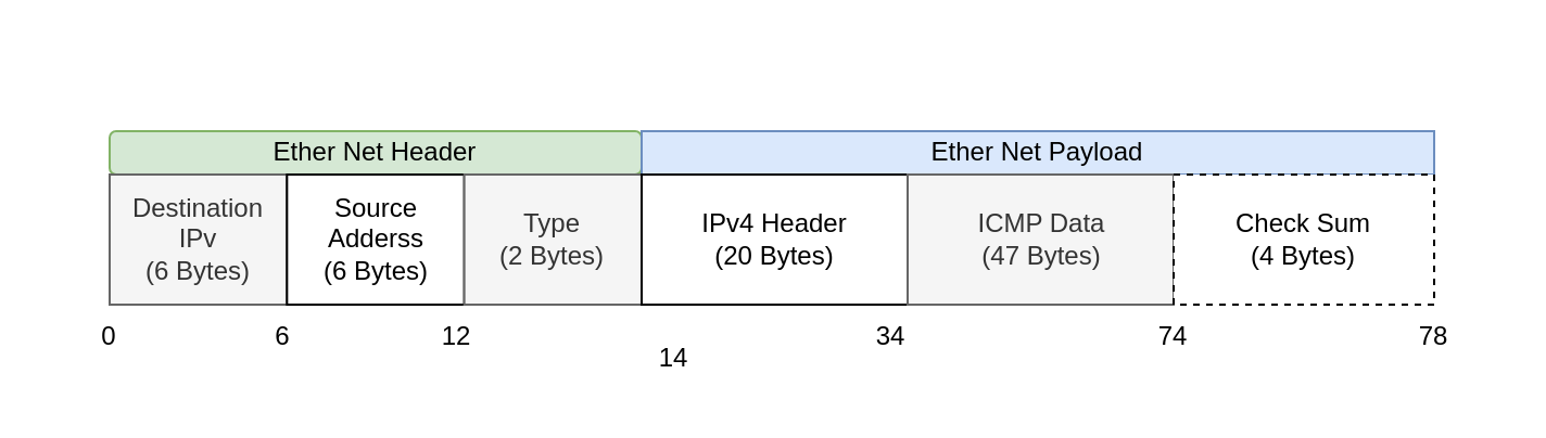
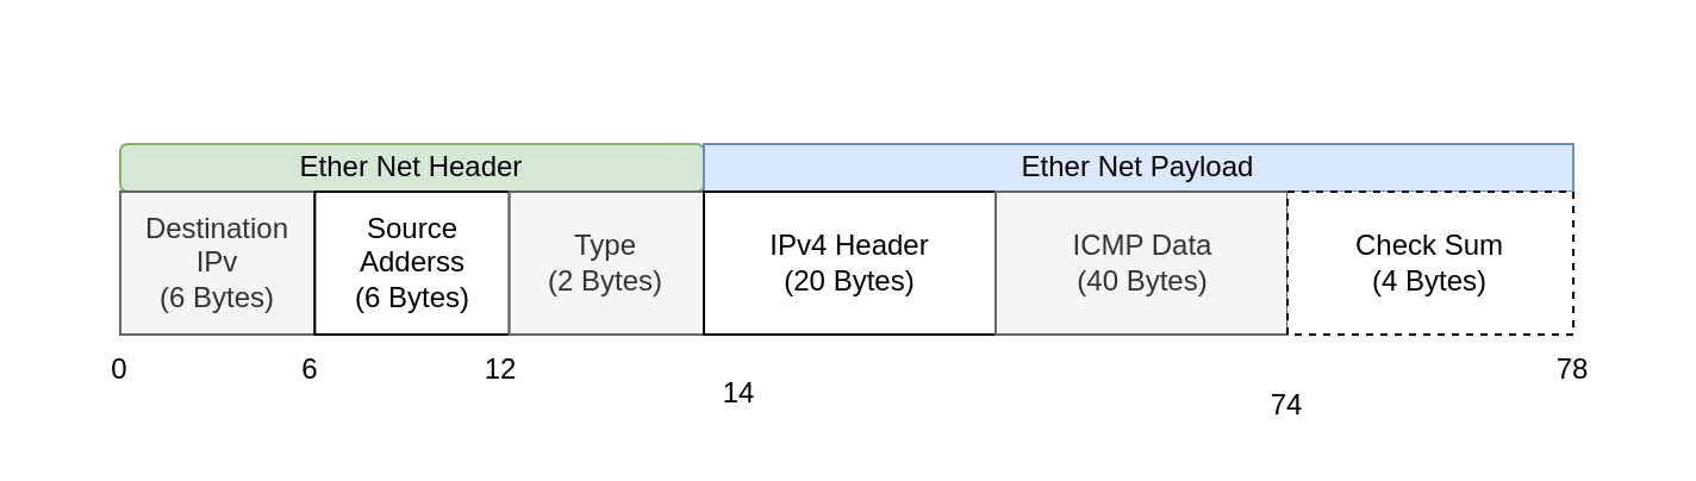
  <mxCell id="0" />
  <mxCell id="1" parent="0" />
  <mxCell id="2" value="" style="group" parent="1" vertex="1" connectable="0"><mxGeometry x="50" y="20" width="610" height="120" as="geometry" /></mxCell>
  <mxCell id="3" value="Ether Net Header" style="whiteSpace=wrap;html=1;fillColor=#d5e8d4;strokeColor=#82b366;rounded=1;" parent="2" vertex="1"><mxGeometry y="40" width="245" height="20" as="geometry" /></mxCell>
  <mxCell id="4" value="Ether Net Payload" style="rounded=0;whiteSpace=wrap;html=1;fillColor=#dae8fc;strokeColor=#6c8ebf;" parent="2" vertex="1"><mxGeometry x="245" y="40" width="365" height="20" as="geometry" /></mxCell>
  <mxCell id="5" value="Destination IPv &lt;br&gt;(6 Bytes)" style="rounded=0;whiteSpace=wrap;html=1;fillColor=#f5f5f5;strokeColor=#666666;fontColor=#333333;" parent="2" vertex="1"><mxGeometry y="60" width="81.667" height="60" as="geometry" /></mxCell>
  <mxCell id="6" value="Source Adderss&lt;br&gt;(6 Bytes)" style="rounded=0;whiteSpace=wrap;html=1;" parent="2" vertex="1"><mxGeometry x="81.667" y="60" width="81.667" height="60" as="geometry" /></mxCell>
  <mxCell id="7" value="Type&lt;br&gt;(2 Bytes)" style="rounded=0;whiteSpace=wrap;html=1;fillColor=#f5f5f5;strokeColor=#666666;fontColor=#333333;" parent="2" vertex="1"><mxGeometry x="163.333" y="60" width="81.667" height="60" as="geometry" /></mxCell>
  <mxCell id="8" value="IPv4 Header &lt;br&gt;(20 Bytes)" style="rounded=0;whiteSpace=wrap;html=1;" parent="2" vertex="1"><mxGeometry x="245.0" y="60" width="122.5" height="60" as="geometry" /></mxCell>
- <mxCell id="9" value="ICMP Data&lt;br&gt;(47 Bytes)" style="rounded=0;whiteSpace=wrap;html=1;fillColor=#f5f5f5;strokeColor=#666666;fontColor=#333333;" parent="2" vertex="1"><mxGeometry x="367.5" y="60" width="122.5" height="60" as="geometry" /></mxCell>
+ <mxCell id="9" value="ICMP Data&lt;br&gt;(40 Bytes)" style="rounded=0;whiteSpace=wrap;html=1;fillColor=#f5f5f5;strokeColor=#666666;fontColor=#333333;" parent="2" vertex="1"><mxGeometry x="367.5" y="60" width="122.5" height="60" as="geometry" /></mxCell>
  <mxCell id="10" value="Check Sum&lt;br&gt;(4 Bytes)" style="rounded=0;whiteSpace=wrap;html=1;dashed=1;" parent="1" vertex="1"><mxGeometry x="540" y="80" width="120" height="60" as="geometry" /></mxCell>
  <mxCell id="11" value="0" style="text;html=1;strokeColor=none;fillColor=none;align=center;verticalAlign=middle;whiteSpace=wrap;rounded=0;dashed=1;" parent="1" vertex="1"><mxGeometry x="20" y="140" width="60" height="30" as="geometry" /></mxCell>
  <mxCell id="12" value="6" style="text;html=1;strokeColor=none;fillColor=none;align=center;verticalAlign=middle;whiteSpace=wrap;rounded=0;dashed=1;" parent="1" vertex="1"><mxGeometry x="100" y="140" width="60" height="30" as="geometry" /></mxCell>
  <mxCell id="13" value="12" style="text;html=1;strokeColor=none;fillColor=none;align=center;verticalAlign=middle;whiteSpace=wrap;rounded=0;dashed=1;" parent="1" vertex="1"><mxGeometry x="180" y="140" width="60" height="30" as="geometry" /></mxCell>
  <mxCell id="14" value="14" style="text;html=1;strokeColor=none;fillColor=none;align=center;verticalAlign=middle;whiteSpace=wrap;rounded=0;dashed=1;" parent="1" vertex="1"><mxGeometry x="280" y="150" width="60" height="30" as="geometry" /></mxCell>
- <mxCell id="15" value="34" style="text;html=1;strokeColor=none;fillColor=none;align=center;verticalAlign=middle;whiteSpace=wrap;rounded=0;dashed=1;" parent="1" vertex="1"><mxGeometry x="380" y="140" width="60" height="30" as="geometry" /></mxCell>
- <mxCell id="16" value="74" style="text;html=1;strokeColor=none;fillColor=none;align=center;verticalAlign=middle;whiteSpace=wrap;rounded=0;dashed=1;" parent="1" vertex="1"><mxGeometry x="510" y="140" width="60" height="30" as="geometry" /></mxCell>
+ <mxCell id="16" value="74" style="text;html=1;strokeColor=none;fillColor=none;align=center;verticalAlign=middle;whiteSpace=wrap;rounded=0;dashed=1;" parent="1" vertex="1"><mxGeometry x="510" y="155" width="60" height="30" as="geometry" /></mxCell>
  <mxCell id="17" value="78" style="text;html=1;strokeColor=none;fillColor=none;align=center;verticalAlign=middle;whiteSpace=wrap;rounded=0;dashed=1;" parent="1" vertex="1"><mxGeometry x="630" y="140" width="60" height="30" as="geometry" /></mxCell>
